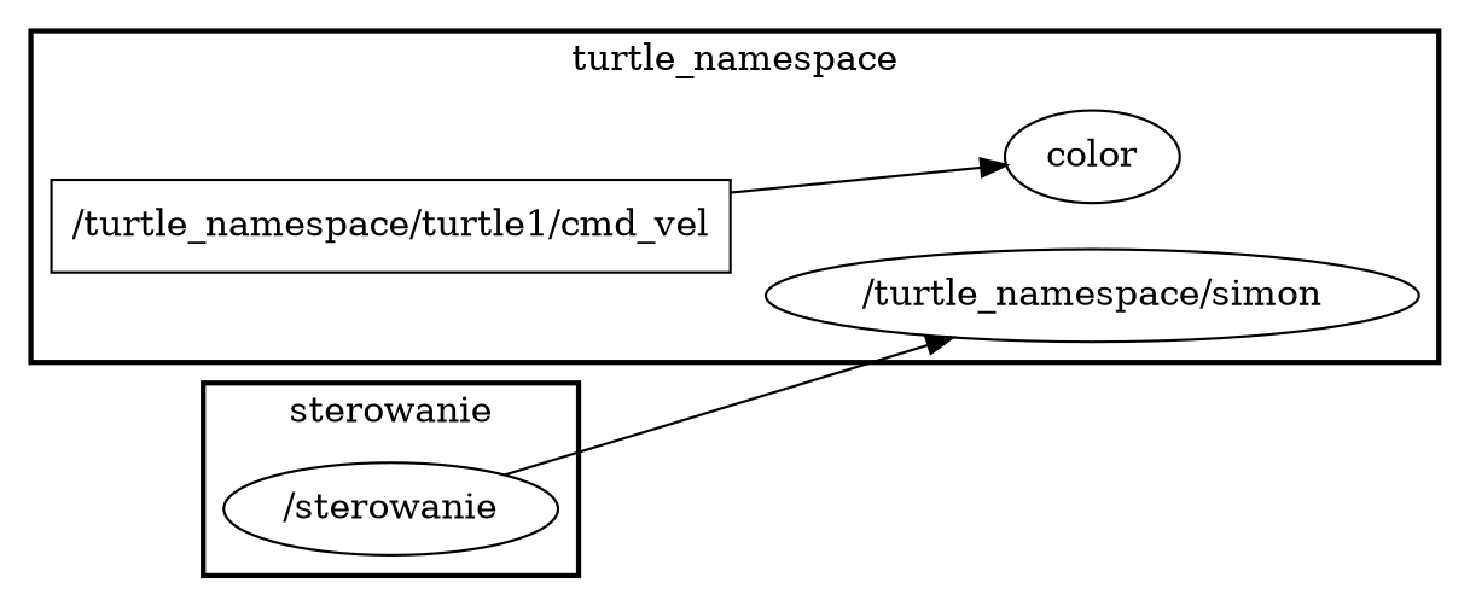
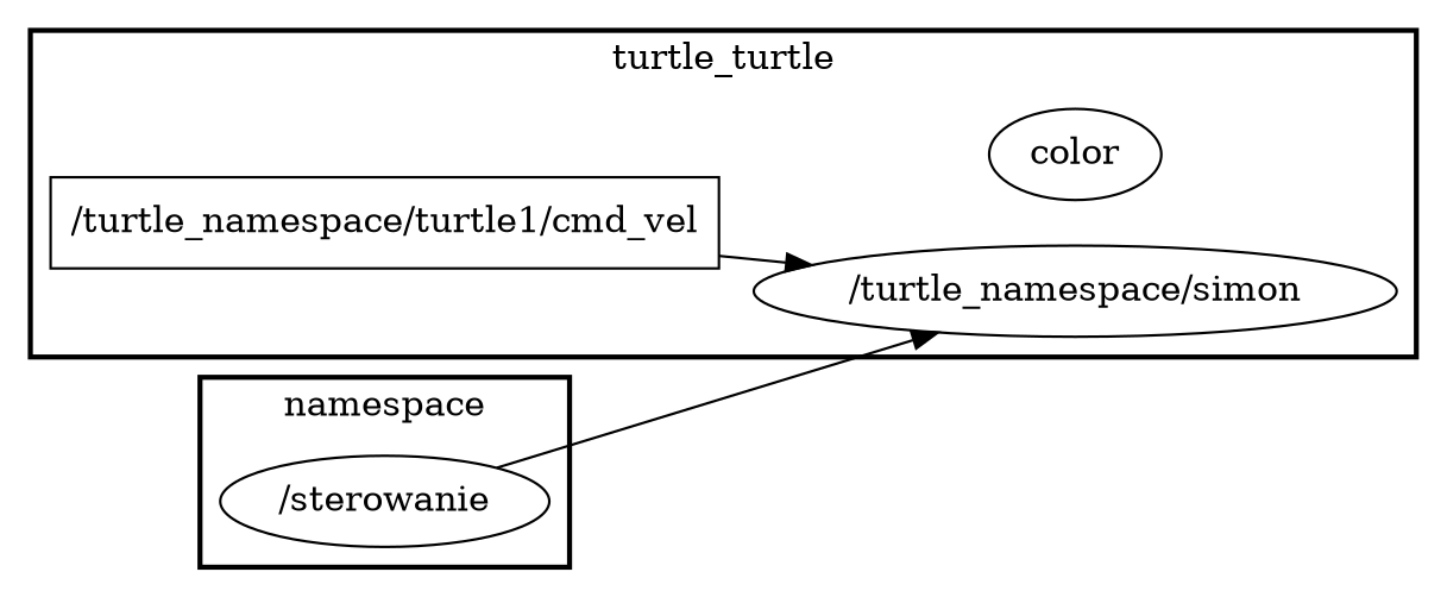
  digraph {
    compound=True
    rank=same
    rankdir=LR
    ranksep=0.2
    node [shape=ellipse]
    edge [penwidth=1]
    color [height=0.5 width=0.79437 shape=""]
    n2 [height=0.5 label="/turtle_namespace/turtle1/cmd_vel" shape=box width=2.8611]
    n3 [height=0.5 label="/turtle_namespace/simon" width=2.7623]
    n4 [height=0.5 label="/sterowanie" width=1.4263]
    subgraph cluster_1 {
-     label=turtle_namespace
+     label=turtle_turtle
      style=bold
      color
      n2
      n3
    }
    subgraph cluster_2 {
-     label=sterowanie
+     label=namespace
      style=bold
      n4
    }
-   n2 -> color
+   n2 -> n3
    n4 -> n3
  }
